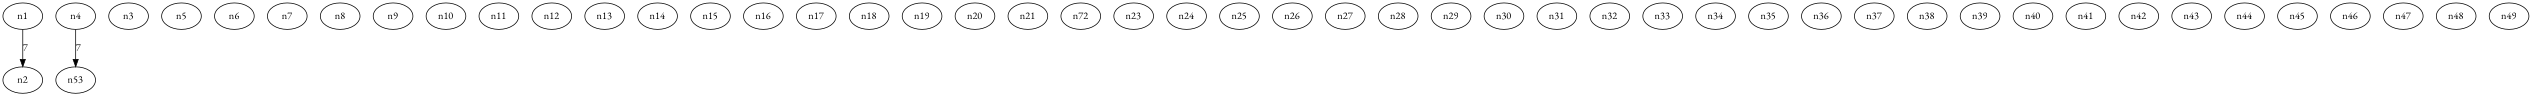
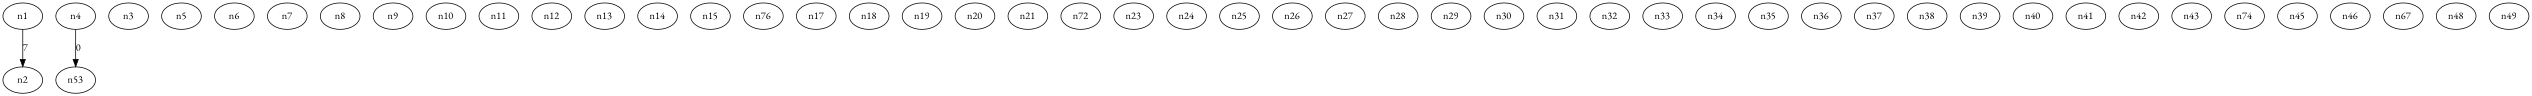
  digraph {
    fontname="EB Garamond"
    node [fontname="EB Garamond"]
    edge [fontname="EB Garamond"]
    n1
    n2
    n50 [label=n53]
    n4
    n3
    n5
    n6
    n7
    n8
    n9
    n10
    n11
    n12
    n13
    n14
    n15
-   n16
+   n16 [label=n76]
    n17
    n18
    n19
    n20
    n21
    n22 [label=n72]
    n23
    n24
    n25
    n26
    n27
    n28
    n29
    n30
    n31
    n32
    n33
    n34
    n35
    n36
    n37
    n38
    n39
    n40
    n41
    n42
    n43
-   n44
+   n44 [label=n74]
    n45
    n46
-   n47
+   n47 [label=n67]
    n48
    n49
    n1 -> n2 [label=7]
-   n4 -> n50 [label=7]
+   n4 -> n50 [label=0]
  }
